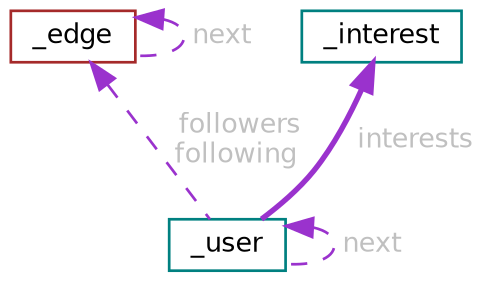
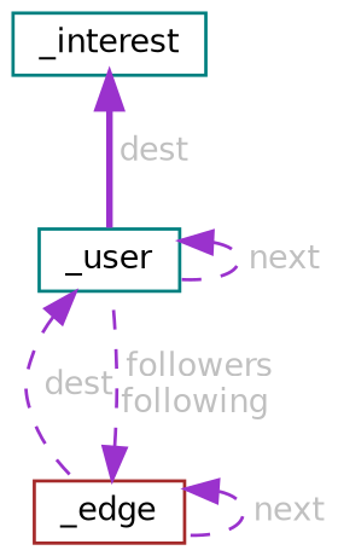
  digraph {
    node [color=teal fillcolor=white fontname=Helvetica fontsize=10 shape=box style=filled]
    edge [color=darkorchid3 dir=back fontcolor=grey fontname=Helvetica fontsize=10 labelfontname=Helvetica labelfontsize=10 style=dashed]
    n1 [height=0.2 label=_user width=0.4]
    n2 [color=brown height=0.2 label=_edge width=0.4]
    n3 [height=0.2 label=_interest width=0.4]
    n1 -> n1 [label=" next"]
+   n1 -> n2 [label=" dest"]
    n2 -> n1 [label=" followers\nfollowing"]
    n2 -> n2 [label=" next"]
-   n3 -> n1 [label=" interests" style=bold]
+   n3 -> n1 [label=" dest" style=bold]
  }
